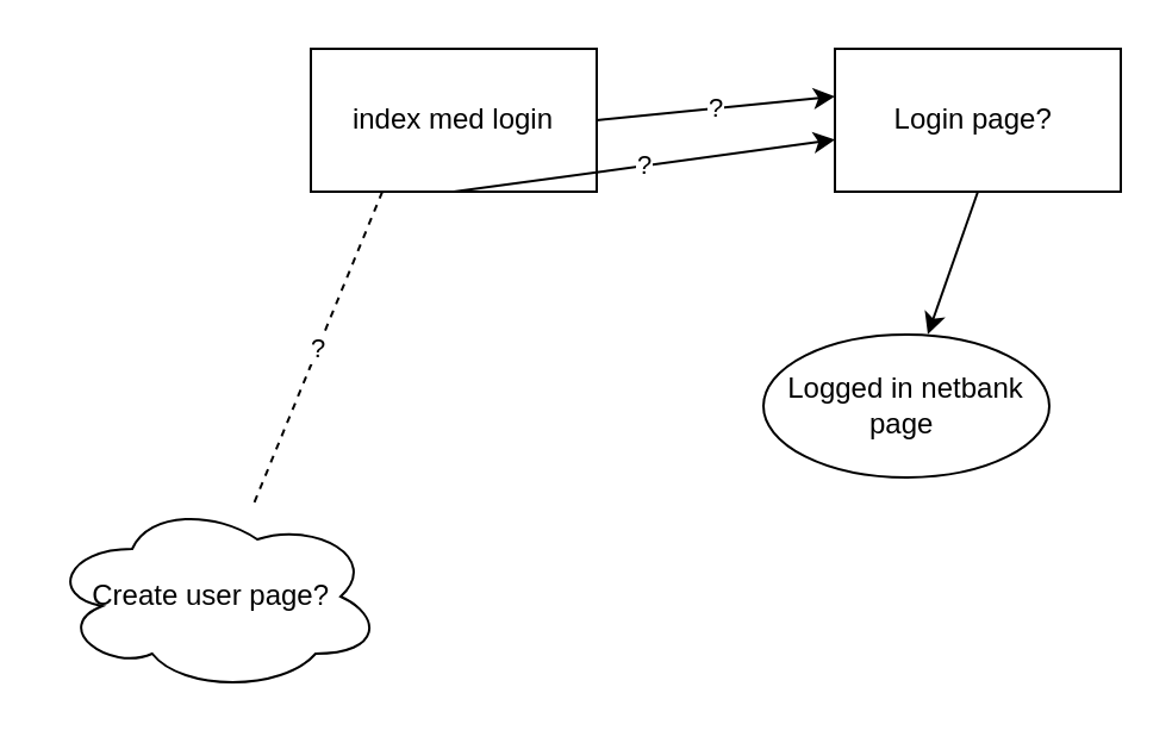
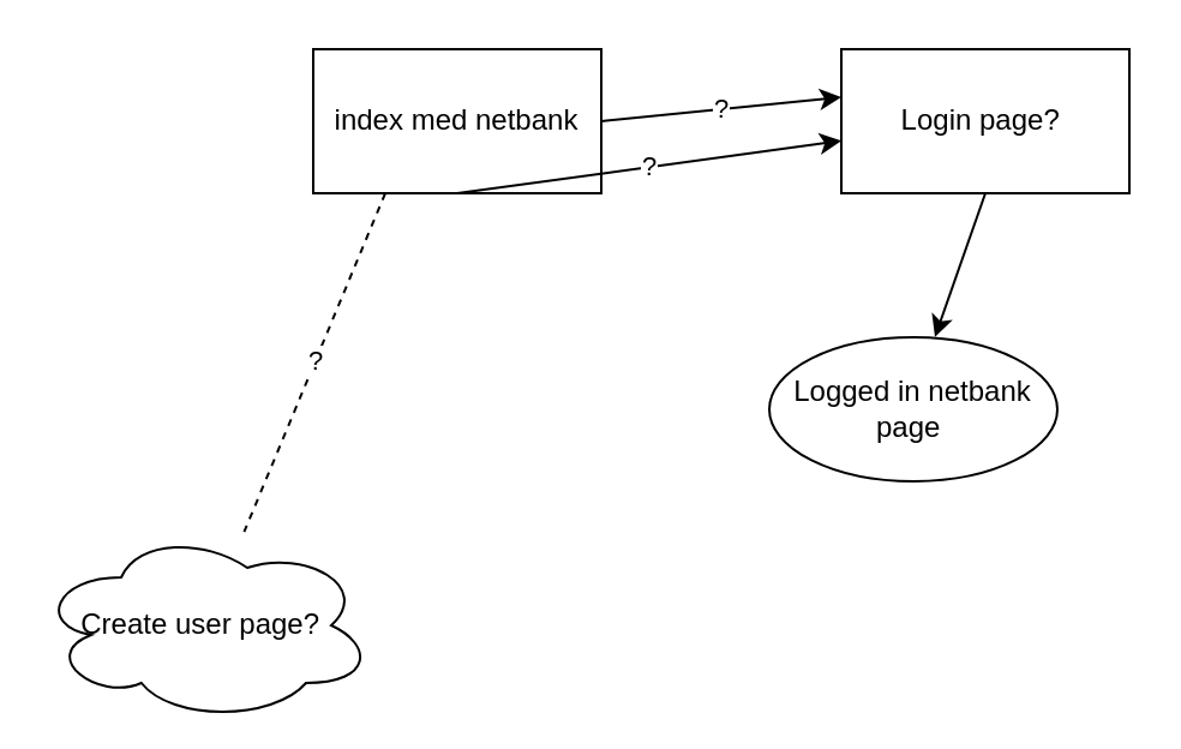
  <mxCell id="0" />
  <mxCell id="1" parent="0" />
- <mxCell id="2" value="index med login" style="rounded=0;whiteSpace=wrap;html=1;" parent="1" vertex="1"><mxGeometry x="130" y="20" width="120" height="60" as="geometry" /></mxCell>
+ <mxCell id="2" value="index med netbank" style="rounded=0;whiteSpace=wrap;html=1;" parent="1" vertex="1"><mxGeometry x="130" y="20" width="120" height="60" as="geometry" /></mxCell>
  <mxCell id="3" value="?" style="endArrow=classic;html=1;exitX=0.5;exitY=1;exitDx=0;exitDy=0;" parent="1" source="2" target="7" edge="1"><mxGeometry width="50" height="50" relative="1" as="geometry"><mxPoint x="190" y="160" as="sourcePoint" /><mxPoint x="360" y="290" as="targetPoint" /></mxGeometry></mxCell>
  <mxCell id="4" value="Logged in netbank page&amp;nbsp;" style="ellipse;whiteSpace=wrap;html=1;" parent="1" vertex="1"><mxGeometry x="320" y="140" width="120" height="60" as="geometry" /></mxCell>
  <mxCell id="5" value="?" style="endArrow=none;dashed=1;html=1;exitX=0.25;exitY=1;exitDx=0;exitDy=0;" edge="1" parent="1" source="2" target="6"><mxGeometry width="50" height="50" relative="1" as="geometry"><mxPoint x="100" y="170" as="sourcePoint" /><mxPoint x="160" y="80" as="targetPoint" /></mxGeometry></mxCell>
- <mxCell id="6" value="Create user page?&amp;nbsp;" style="ellipse;shape=cloud;whiteSpace=wrap;html=1;" vertex="1" parent="1"><mxGeometry x="20" y="210" width="140" height="80" as="geometry" /></mxCell>
+ <mxCell id="6" value="Create user page?&amp;nbsp;" style="ellipse;shape=cloud;whiteSpace=wrap;html=1;" vertex="1" parent="1"><mxGeometry x="15" y="220" width="140" height="80" as="geometry" /></mxCell>
  <mxCell id="7" value="Login page?&amp;nbsp;" style="rounded=0;whiteSpace=wrap;html=1;" vertex="1" parent="1"><mxGeometry x="350" y="20" width="120" height="60" as="geometry" /></mxCell>
  <mxCell id="8" value="?" style="endArrow=classic;html=1;exitX=1;exitY=0.5;exitDx=0;exitDy=0;" edge="1" parent="1" source="2"><mxGeometry width="50" height="50" relative="1" as="geometry"><mxPoint x="300" y="90" as="sourcePoint" /><mxPoint x="350" y="40" as="targetPoint" /></mxGeometry></mxCell>
  <mxCell id="9" value="" style="endArrow=classic;html=1;exitX=1;exitY=0.5;exitDx=0;exitDy=0;entryX=0.575;entryY=-0.002;entryDx=0;entryDy=0;entryPerimeter=0;" edge="1" parent="1" target="4"><mxGeometry width="50" height="50" relative="1" as="geometry"><mxPoint x="410" y="80" as="sourcePoint" /><mxPoint x="510" y="70" as="targetPoint" /></mxGeometry></mxCell>
